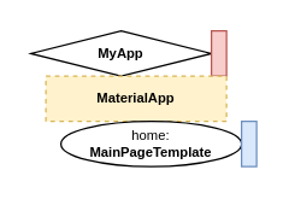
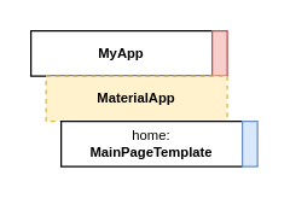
  <mxCell id="0" />
  <mxCell id="1" parent="0" />
- <mxCell id="2" value="MyApp" style="rhombus;whiteSpace=wrap;html=1;fontSize=9;fontStyle=1;" vertex="1" parent="1"><mxGeometry x="20" y="20" width="120" height="30" as="geometry" /></mxCell>
+ <mxCell id="2" value="MyApp" style="rounded=0;whiteSpace=wrap;html=1;fontSize=9;fontStyle=1" vertex="1" parent="1"><mxGeometry x="20" y="20" width="120" height="30" as="geometry" /></mxCell>
  <mxCell id="3" value="" style="rounded=0;whiteSpace=wrap;html=1;fillColor=#f8cecc;strokeColor=#b85450;" vertex="1" parent="1"><mxGeometry x="140" y="20" width="10" height="30" as="geometry" /></mxCell>
  <mxCell id="4" value="MaterialApp" style="rounded=0;whiteSpace=wrap;html=1;fillColor=#fff2cc;strokeColor=#d6b656;fontSize=9;fontStyle=1;dashed=1;" vertex="1" parent="1"><mxGeometry x="30" y="50" width="120" height="30" as="geometry" /></mxCell>
- <mxCell id="5" value="home:&lt;br style=&quot;font-size: 9px;&quot;&gt;&lt;b&gt;MainPageTemplate&lt;/b&gt;" style="ellipse;whiteSpace=wrap;html=1;fontSize=9;" vertex="1" parent="1"><mxGeometry x="40" y="80" width="120" height="30" as="geometry" /></mxCell>
+ <mxCell id="5" value="home:&lt;br style=&quot;font-size: 9px;&quot;&gt;&lt;b&gt;MainPageTemplate&lt;/b&gt;" style="rounded=0;whiteSpace=wrap;html=1;fontSize=9;" vertex="1" parent="1"><mxGeometry x="40" y="80" width="120" height="30" as="geometry" /></mxCell>
  <mxCell id="6" value="" style="rounded=0;whiteSpace=wrap;html=1;fillColor=#dae8fc;strokeColor=#6c8ebf;" vertex="1" parent="1"><mxGeometry x="160" y="80" width="10" height="30" as="geometry" /></mxCell>
